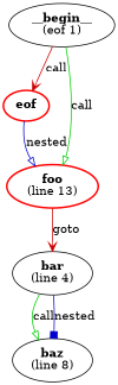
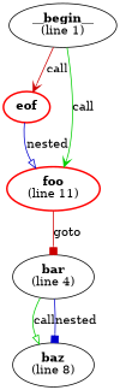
  digraph {
    edge [arrowhead=vee color=red3]
-   n1 [label=<<b>__begin__</b><br/>(eof 1)>]
+   n1 [label=<<b>__begin__</b><br/>(line 1)>]
    n2 [color=red label=<<b>eof</b>> penwidth=2]
-   n3 [color=red label=<<b>foo</b><br/>(line 13)> penwidth=2]
+   n3 [color=red label=<<b>foo</b><br/>(line 11)> penwidth=2]
    n4 [label=<<b>bar</b><br/>(line 4)>]
    n5 [label=<<b>baz</b><br/>(line 8)>]
    n1 -> n2 [label=call]
-   n1 -> n3 [arrowhead=onormal color=green3 label=call]
+   n1 -> n3 [color=green3 label=call]
    n2 -> n3 [arrowhead=onormal color=blue3 label=nested]
-   n3 -> n4 [label=goto]
+   n3 -> n4 [arrowhead=box label=goto]
    n4 -> n5 [arrowhead=onormal color=green3 label=call]
    n4 -> n5 [arrowhead=box color=blue3 label=nested]
  }
